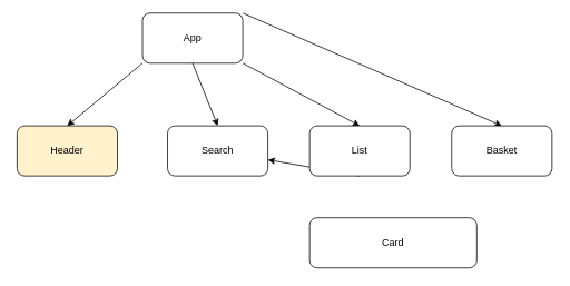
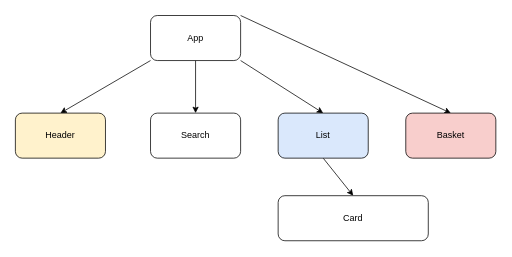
  <mxCell id="0" />
  <mxCell id="1" parent="0" />
  <mxCell id="2" style="edgeStyle=none;html=1;exitX=0;exitY=1;exitDx=0;exitDy=0;entryX=0.5;entryY=0;entryDx=0;entryDy=0;" edge="1" parent="1" source="6" target="7"><mxGeometry relative="1" as="geometry" /></mxCell>
  <mxCell id="3" style="edgeStyle=none;html=1;exitX=0.5;exitY=1;exitDx=0;exitDy=0;entryX=0.5;entryY=0;entryDx=0;entryDy=0;" edge="1" parent="1" source="6" target="8"><mxGeometry relative="1" as="geometry" /></mxCell>
  <mxCell id="4" style="edgeStyle=none;html=1;exitX=1;exitY=1;exitDx=0;exitDy=0;entryX=0.5;entryY=0;entryDx=0;entryDy=0;" edge="1" parent="1" source="6" target="10"><mxGeometry relative="1" as="geometry" /></mxCell>
  <mxCell id="5" style="edgeStyle=none;html=1;exitX=1;exitY=0;exitDx=0;exitDy=0;entryX=0.5;entryY=0;entryDx=0;entryDy=0;" edge="1" parent="1" source="6" target="12"><mxGeometry relative="1" as="geometry" /></mxCell>
- <mxCell id="6" value="App" style="rounded=1;whiteSpace=wrap;html=1;" vertex="1" parent="1"><mxGeometry x="170" y="15" width="120" height="60" as="geometry" /></mxCell>
+ <mxCell id="6" value="App" style="rounded=1;whiteSpace=wrap;html=1;" vertex="1" parent="1"><mxGeometry x="200" y="20" width="120" height="60" as="geometry" /></mxCell>
  <mxCell id="7" value="Header" style="rounded=1;whiteSpace=wrap;html=1;fillColor=#fff2cc;" vertex="1" parent="1"><mxGeometry x="20" y="150" width="120" height="60" as="geometry" /></mxCell>
  <mxCell id="8" value="Search" style="rounded=1;whiteSpace=wrap;html=1;" vertex="1" parent="1"><mxGeometry x="200" y="150" width="120" height="60" as="geometry" /></mxCell>
- <mxCell id="9" style="edgeStyle=none;html=1;exitX=0.5;exitY=1;exitDx=0;exitDy=0;" edge="1" parent="1" source="10" target="8"><mxGeometry relative="1" as="geometry" /></mxCell>
- <mxCell id="10" value="List" style="rounded=1;whiteSpace=wrap;html=1;" vertex="1" parent="1"><mxGeometry x="370" y="150" width="120" height="60" as="geometry" /></mxCell>
+ <mxCell id="9" style="edgeStyle=none;html=1;exitX=0.5;exitY=1;exitDx=0;exitDy=0;entryX=0.5;entryY=0;entryDx=0;entryDy=0;" edge="1" parent="1" source="10" target="11"><mxGeometry relative="1" as="geometry" /></mxCell>
+ <mxCell id="10" value="List" style="rounded=1;whiteSpace=wrap;html=1;fillColor=#dae8fc;" vertex="1" parent="1"><mxGeometry x="370" y="150" width="120" height="60" as="geometry" /></mxCell>
  <mxCell id="11" value="Card" style="rounded=1;whiteSpace=wrap;html=1;" vertex="1" parent="1"><mxGeometry x="370" y="260" width="200" height="60" as="geometry" /></mxCell>
- <mxCell id="12" value="Basket" style="rounded=1;whiteSpace=wrap;html=1;" vertex="1" parent="1"><mxGeometry x="540" y="150" width="120" height="60" as="geometry" /></mxCell>
+ <mxCell id="12" value="Basket" style="rounded=1;whiteSpace=wrap;html=1;fillColor=#f8cecc;" vertex="1" parent="1"><mxGeometry x="540" y="150" width="120" height="60" as="geometry" /></mxCell>
